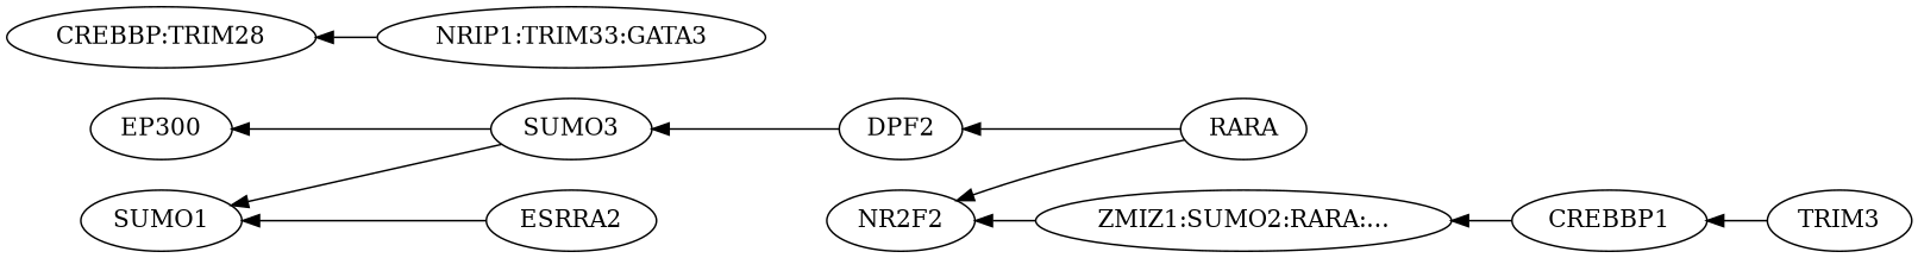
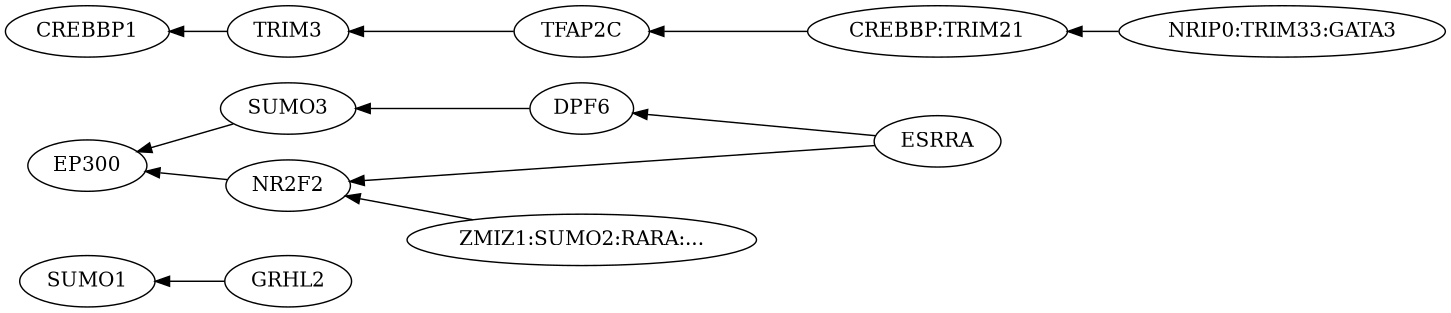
  digraph {
    rankdir=LR
    edge [dir=back]
    SUMO1
    SUMO3
-   GRHL2 [label=ESRRA2]
-   DPF2
+   GRHL2
+   DPF2 [label=DPF6]
    EP300
    NR2F2
-   ESRRA [label=RARA]
+   ESRRA
    "ZMIZ1:SUMO2:RARA:..."
    n9 [label=CREBBP1]
    n10 [label=TRIM3]
-   "CREBBP:TRIM28"
-   "NRIP1:TRIM33:GATA3"
-   SUMO1 -> SUMO3
+   TFAP2C
+   "CREBBP:TRIM28" [label="CREBBP:TRIM21"]
+   "NRIP1:TRIM33:GATA3" [label="NRIP0:TRIM33:GATA3"]
    SUMO1 -> GRHL2
    SUMO3 -> DPF2
    DPF2 -> ESRRA
    EP300 -> SUMO3
+   EP300 -> NR2F2
    NR2F2 -> ESRRA
    NR2F2 -> "ZMIZ1:SUMO2:RARA:..."
-   "ZMIZ1:SUMO2:RARA:..." -> n9
    n9 -> n10
+   n10 -> TFAP2C
+   TFAP2C -> "CREBBP:TRIM28"
    "CREBBP:TRIM28" -> "NRIP1:TRIM33:GATA3"
  }
